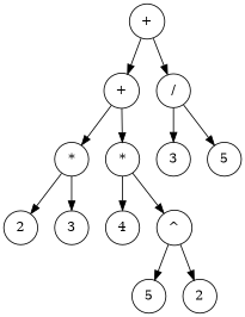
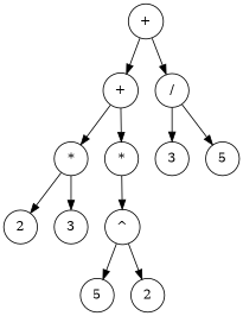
  digraph {
    node [shape=circle]
    n1 [label="+"]
    n2 [label="+"]
    n3 [label="/"]
    n4 [label="*"]
    n5 [label="*"]
    n6 [label=3]
    n7 [label=5]
    n8 [label=2]
    n9 [label=3]
-   n10 [label=4]
    n11 [label="^"]
    n12 [label=5]
    n13 [label=2]
    n1 -> n2
    n1 -> n3
    n2 -> n4
    n2 -> n5
    n3 -> n6
    n3 -> n7
    n4 -> n8
    n4 -> n9
-   n5 -> n10
    n5 -> n11
    n11 -> n12
    n11 -> n13
  }
